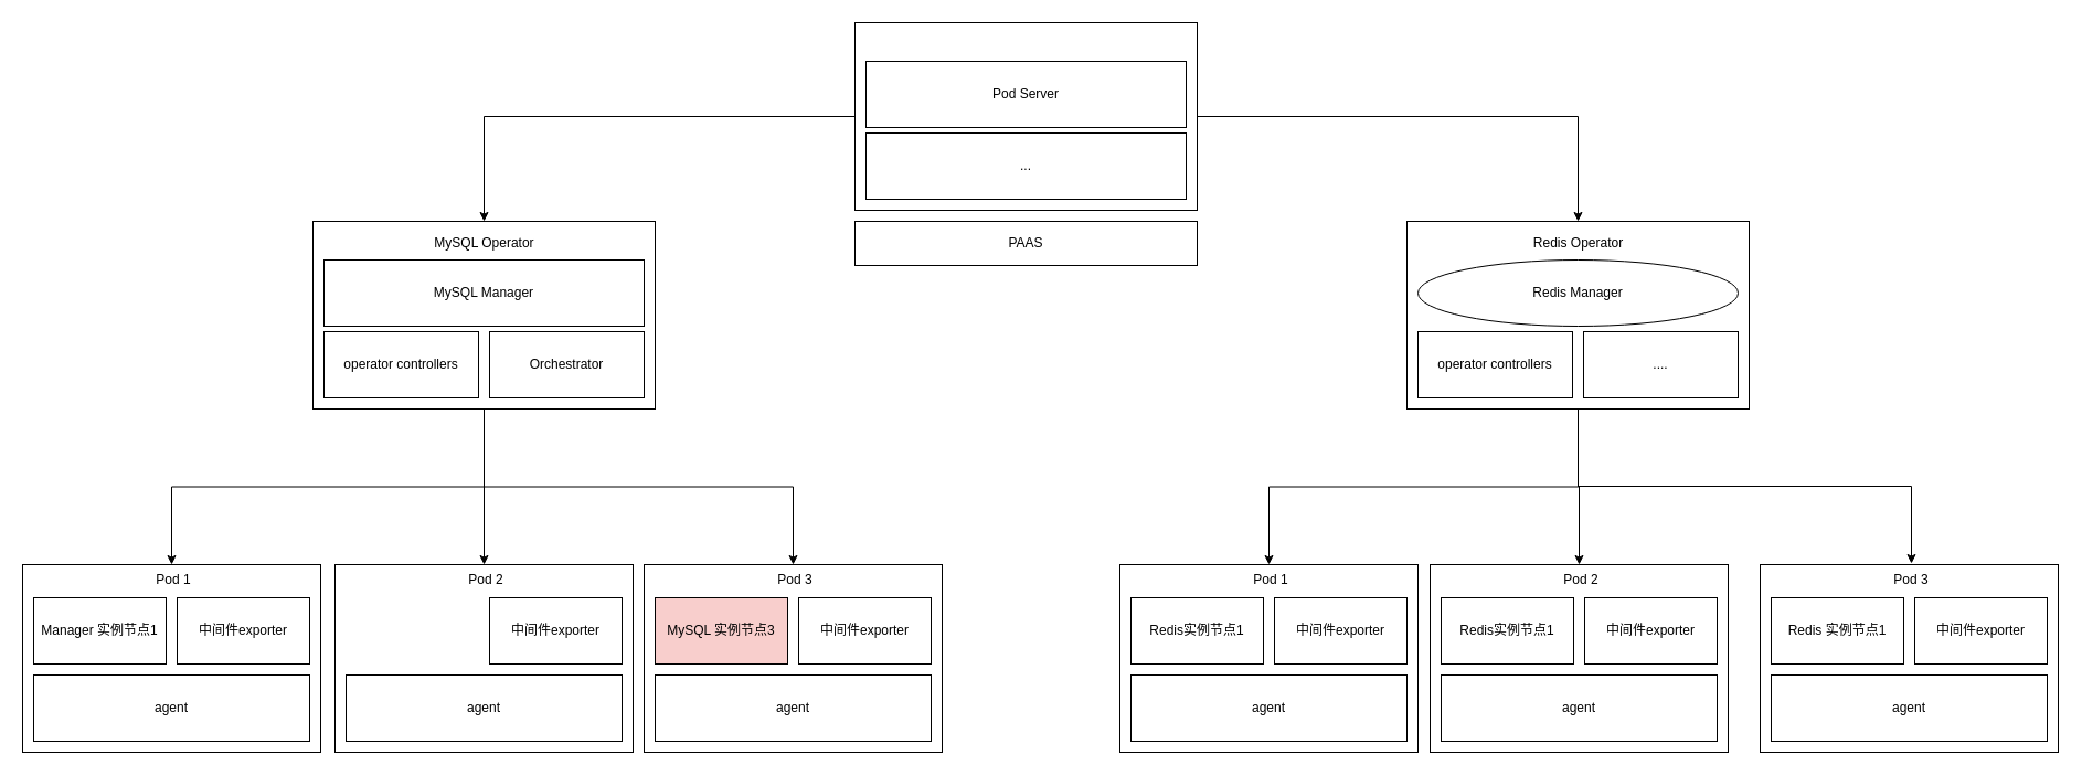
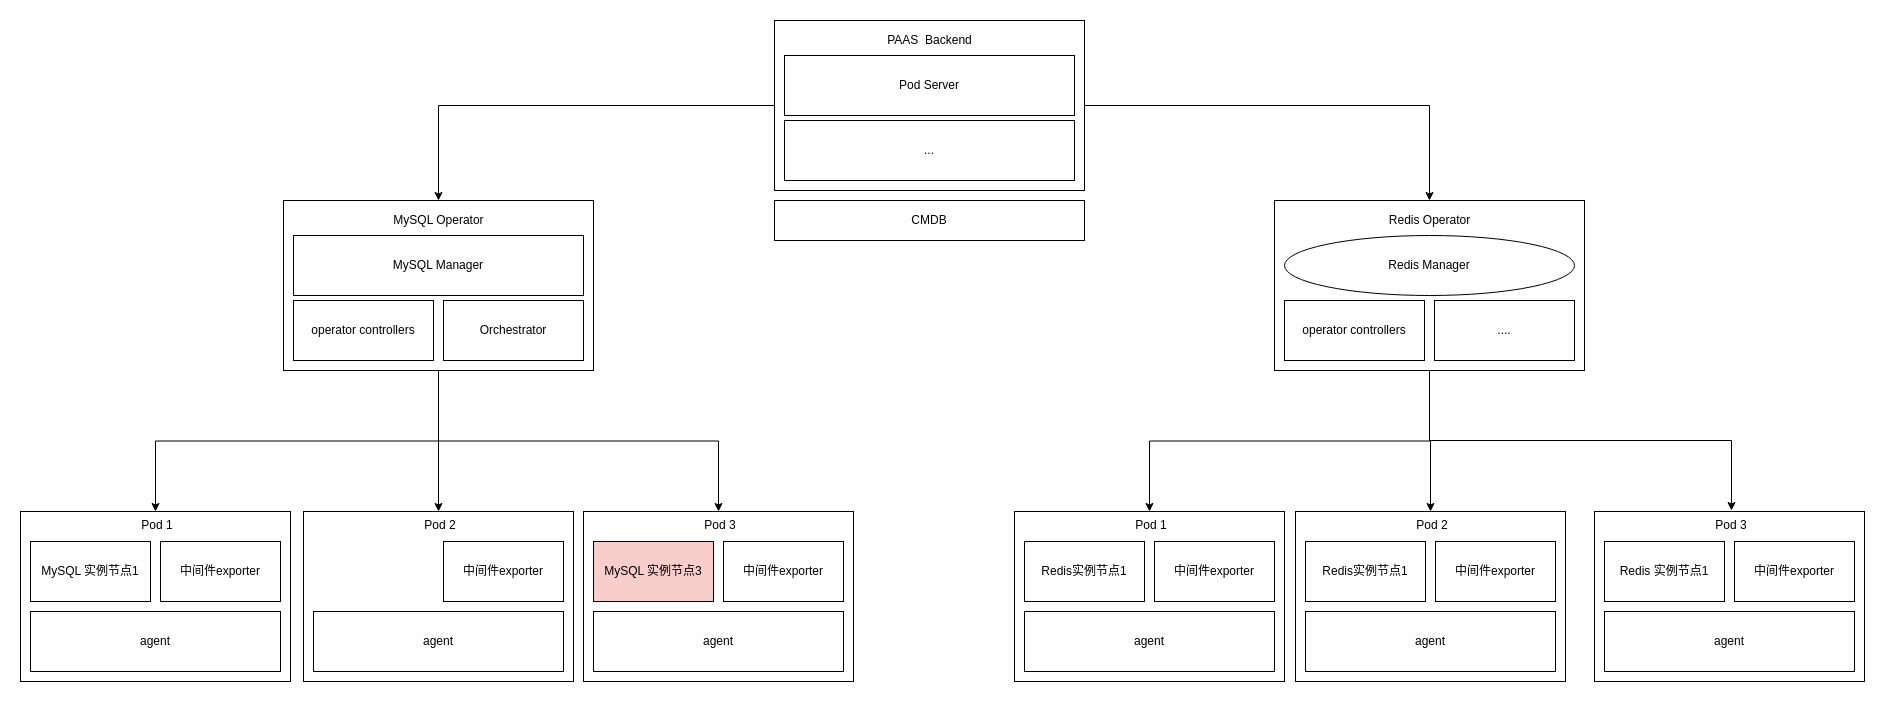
  <mxCell id="0" />
  <mxCell id="1" parent="0" />
  <mxCell id="2" value="" style="group" parent="1" vertex="1" connectable="0"><mxGeometry x="20" y="510" width="270" height="171" as="geometry" /></mxCell>
  <mxCell id="3" value="" style="rounded=0;whiteSpace=wrap;html=1;" parent="2" vertex="1"><mxGeometry y="1" width="270" height="170" as="geometry" /></mxCell>
- <mxCell id="4" value="Manager 实例节点1" style="rounded=0;whiteSpace=wrap;html=1;" parent="2" vertex="1"><mxGeometry x="10" y="31" width="120" height="60" as="geometry" /></mxCell>
+ <mxCell id="4" value="MySQL 实例节点1" style="rounded=0;whiteSpace=wrap;html=1;" parent="2" vertex="1"><mxGeometry x="10" y="31" width="120" height="60" as="geometry" /></mxCell>
  <mxCell id="5" value="Pod 1" style="text;html=1;strokeColor=none;fillColor=none;align=center;verticalAlign=middle;whiteSpace=wrap;rounded=0;" parent="2" vertex="1"><mxGeometry x="107" width="60" height="30" as="geometry" /></mxCell>
  <mxCell id="6" value="中间件exporter" style="rounded=0;whiteSpace=wrap;html=1;" parent="2" vertex="1"><mxGeometry x="140" y="31" width="120" height="60" as="geometry" /></mxCell>
  <mxCell id="7" value="agent" style="rounded=0;whiteSpace=wrap;html=1;" parent="2" vertex="1"><mxGeometry x="10" y="101" width="250" height="60" as="geometry" /></mxCell>
  <mxCell id="8" value="" style="group" parent="1" vertex="1" connectable="0"><mxGeometry x="303" y="510" width="270" height="171" as="geometry" /></mxCell>
  <mxCell id="9" value="" style="rounded=0;whiteSpace=wrap;html=1;" parent="8" vertex="1"><mxGeometry y="1" width="270" height="170" as="geometry" /></mxCell>
  <mxCell id="10" value="Pod 2" style="text;html=1;strokeColor=none;fillColor=none;align=center;verticalAlign=middle;whiteSpace=wrap;rounded=0;" parent="8" vertex="1"><mxGeometry x="107" width="60" height="30" as="geometry" /></mxCell>
  <mxCell id="11" value="中间件exporter" style="rounded=0;whiteSpace=wrap;html=1;" parent="8" vertex="1"><mxGeometry x="140" y="31" width="120" height="60" as="geometry" /></mxCell>
  <mxCell id="12" value="agent" style="rounded=0;whiteSpace=wrap;html=1;" parent="8" vertex="1"><mxGeometry x="10" y="101" width="250" height="60" as="geometry" /></mxCell>
  <mxCell id="13" value="" style="group" parent="1" vertex="1" connectable="0"><mxGeometry x="583" y="510" width="270" height="171" as="geometry" /></mxCell>
  <mxCell id="14" value="" style="rounded=0;whiteSpace=wrap;html=1;" parent="13" vertex="1"><mxGeometry y="1" width="270" height="170" as="geometry" /></mxCell>
  <mxCell id="15" value="MySQL 实例节点3" style="rounded=0;whiteSpace=wrap;html=1;fillColor=#f8cecc;" parent="13" vertex="1"><mxGeometry x="10" y="31" width="120" height="60" as="geometry" /></mxCell>
  <mxCell id="16" value="Pod 3" style="text;html=1;strokeColor=none;fillColor=none;align=center;verticalAlign=middle;whiteSpace=wrap;rounded=0;" parent="13" vertex="1"><mxGeometry x="107" width="60" height="30" as="geometry" /></mxCell>
  <mxCell id="17" value="中间件exporter" style="rounded=0;whiteSpace=wrap;html=1;" parent="13" vertex="1"><mxGeometry x="140" y="31" width="120" height="60" as="geometry" /></mxCell>
  <mxCell id="18" value="agent" style="rounded=0;whiteSpace=wrap;html=1;" parent="13" vertex="1"><mxGeometry x="10" y="101" width="250" height="60" as="geometry" /></mxCell>
  <mxCell id="19" value="" style="group" parent="1" vertex="1" connectable="0"><mxGeometry x="283" y="200" width="310" height="170" as="geometry" /></mxCell>
  <mxCell id="20" value="" style="rounded=0;whiteSpace=wrap;html=1;" parent="19" vertex="1"><mxGeometry width="310" height="170" as="geometry" /></mxCell>
  <mxCell id="21" value="operator controllers" style="rounded=0;whiteSpace=wrap;html=1;" parent="19" vertex="1"><mxGeometry x="10" y="100" width="140" height="60" as="geometry" /></mxCell>
  <mxCell id="22" value="Orchestrator" style="rounded=0;whiteSpace=wrap;html=1;" parent="19" vertex="1"><mxGeometry x="160" y="100" width="140" height="60" as="geometry" /></mxCell>
  <mxCell id="23" value="MySQL Manager" style="rounded=0;whiteSpace=wrap;html=1;" parent="19" vertex="1"><mxGeometry x="10" y="35" width="290" height="60" as="geometry" /></mxCell>
  <mxCell id="24" value="MySQL Operator" style="text;html=1;strokeColor=none;fillColor=none;align=center;verticalAlign=middle;whiteSpace=wrap;rounded=0;" parent="19" vertex="1"><mxGeometry x="72.5" y="5" width="165" height="30" as="geometry" /></mxCell>
  <mxCell id="25" value="" style="group" vertex="1" connectable="0" parent="1"><mxGeometry x="774" y="20" width="310" height="170" as="geometry" /></mxCell>
  <mxCell id="26" value="" style="rounded=0;whiteSpace=wrap;html=1;" vertex="1" parent="25"><mxGeometry width="310" height="170" as="geometry" /></mxCell>
  <mxCell id="27" value="..." style="rounded=0;whiteSpace=wrap;html=1;" vertex="1" parent="25"><mxGeometry x="10" y="100" width="290" height="60" as="geometry" /></mxCell>
  <mxCell id="28" value="Pod Server" style="rounded=0;whiteSpace=wrap;html=1;" vertex="1" parent="25"><mxGeometry x="10" y="35" width="290" height="60" as="geometry" /></mxCell>
+ <mxCell id="29" value="PAAS &amp;nbsp;Backend" style="text;html=1;strokeColor=none;fillColor=none;align=center;verticalAlign=middle;whiteSpace=wrap;rounded=0;" vertex="1" parent="25"><mxGeometry x="92.5" y="5" width="125" height="30" as="geometry" /></mxCell>
  <mxCell id="30" value="" style="group" vertex="1" connectable="0" parent="1"><mxGeometry x="1274" y="200" width="310" height="170" as="geometry" /></mxCell>
  <mxCell id="31" value="" style="rounded=0;whiteSpace=wrap;html=1;" vertex="1" parent="30"><mxGeometry width="310" height="170" as="geometry" /></mxCell>
  <mxCell id="32" value="operator controllers" style="rounded=0;whiteSpace=wrap;html=1;" vertex="1" parent="30"><mxGeometry x="10" y="100" width="140" height="60" as="geometry" /></mxCell>
  <mxCell id="33" value="...." style="rounded=0;whiteSpace=wrap;html=1;" vertex="1" parent="30"><mxGeometry x="160" y="100" width="140" height="60" as="geometry" /></mxCell>
  <mxCell id="34" value="Redis Manager" style="ellipse;whiteSpace=wrap;html=1;" vertex="1" parent="30"><mxGeometry x="10" y="35" width="290" height="60" as="geometry" /></mxCell>
  <mxCell id="35" value="Redis Operator" style="text;html=1;strokeColor=none;fillColor=none;align=center;verticalAlign=middle;whiteSpace=wrap;rounded=0;" vertex="1" parent="30"><mxGeometry x="97.5" y="5" width="115" height="30" as="geometry" /></mxCell>
  <mxCell id="36" value="" style="group" vertex="1" connectable="0" parent="1"><mxGeometry x="1014" y="510" width="270" height="171" as="geometry" /></mxCell>
  <mxCell id="37" value="" style="rounded=0;whiteSpace=wrap;html=1;" vertex="1" parent="36"><mxGeometry y="1" width="270" height="170" as="geometry" /></mxCell>
  <mxCell id="38" value="Redis实例节点1" style="rounded=0;whiteSpace=wrap;html=1;" vertex="1" parent="36"><mxGeometry x="10" y="31" width="120" height="60" as="geometry" /></mxCell>
  <mxCell id="39" value="Pod 1" style="text;html=1;strokeColor=none;fillColor=none;align=center;verticalAlign=middle;whiteSpace=wrap;rounded=0;" vertex="1" parent="36"><mxGeometry x="107" width="60" height="30" as="geometry" /></mxCell>
  <mxCell id="40" value="中间件exporter" style="rounded=0;whiteSpace=wrap;html=1;" vertex="1" parent="36"><mxGeometry x="140" y="31" width="120" height="60" as="geometry" /></mxCell>
  <mxCell id="41" value="agent" style="rounded=0;whiteSpace=wrap;html=1;" vertex="1" parent="36"><mxGeometry x="10" y="101" width="250" height="60" as="geometry" /></mxCell>
  <mxCell id="42" value="" style="group" vertex="1" connectable="0" parent="1"><mxGeometry x="1295" y="510" width="270" height="171" as="geometry" /></mxCell>
  <mxCell id="43" value="" style="rounded=0;whiteSpace=wrap;html=1;" vertex="1" parent="42"><mxGeometry y="1" width="270" height="170" as="geometry" /></mxCell>
  <mxCell id="44" value="Redis实例节点1" style="rounded=0;whiteSpace=wrap;html=1;" vertex="1" parent="42"><mxGeometry x="10" y="31" width="120" height="60" as="geometry" /></mxCell>
  <mxCell id="45" value="Pod 2" style="text;html=1;strokeColor=none;fillColor=none;align=center;verticalAlign=middle;whiteSpace=wrap;rounded=0;" vertex="1" parent="42"><mxGeometry x="107" width="60" height="30" as="geometry" /></mxCell>
  <mxCell id="46" value="中间件exporter" style="rounded=0;whiteSpace=wrap;html=1;" vertex="1" parent="42"><mxGeometry x="140" y="31" width="120" height="60" as="geometry" /></mxCell>
  <mxCell id="47" value="agent" style="rounded=0;whiteSpace=wrap;html=1;" vertex="1" parent="42"><mxGeometry x="10" y="101" width="250" height="60" as="geometry" /></mxCell>
  <mxCell id="48" value="" style="group" vertex="1" connectable="0" parent="1"><mxGeometry x="1594" y="510" width="270" height="171" as="geometry" /></mxCell>
  <mxCell id="49" value="" style="rounded=0;whiteSpace=wrap;html=1;" vertex="1" parent="48"><mxGeometry y="1" width="270" height="170" as="geometry" /></mxCell>
  <mxCell id="50" value="Redis 实例节点1" style="rounded=0;whiteSpace=wrap;html=1;" vertex="1" parent="48"><mxGeometry x="10" y="31" width="120" height="60" as="geometry" /></mxCell>
  <mxCell id="51" value="Pod 3" style="text;html=1;strokeColor=none;fillColor=none;align=center;verticalAlign=middle;whiteSpace=wrap;rounded=0;" vertex="1" parent="48"><mxGeometry x="107" width="60" height="30" as="geometry" /></mxCell>
  <mxCell id="52" value="中间件exporter" style="rounded=0;whiteSpace=wrap;html=1;" vertex="1" parent="48"><mxGeometry x="140" y="31" width="120" height="60" as="geometry" /></mxCell>
  <mxCell id="53" value="agent" style="rounded=0;whiteSpace=wrap;html=1;" vertex="1" parent="48"><mxGeometry x="10" y="101" width="250" height="60" as="geometry" /></mxCell>
- <mxCell id="54" value="PAAS" style="rounded=0;whiteSpace=wrap;html=1;" vertex="1" parent="1"><mxGeometry x="774" y="200" width="310" height="40" as="geometry" /></mxCell>
+ <mxCell id="54" value="CMDB" style="rounded=0;whiteSpace=wrap;html=1;" vertex="1" parent="1"><mxGeometry x="774" y="200" width="310" height="40" as="geometry" /></mxCell>
  <mxCell id="55" style="edgeStyle=orthogonalEdgeStyle;rounded=0;orthogonalLoop=1;jettySize=auto;html=1;entryX=0.5;entryY=0;entryDx=0;entryDy=0;" edge="1" parent="1" source="26" target="20"><mxGeometry relative="1" as="geometry" /></mxCell>
  <mxCell id="56" style="edgeStyle=orthogonalEdgeStyle;rounded=0;orthogonalLoop=1;jettySize=auto;html=1;exitX=1;exitY=0.5;exitDx=0;exitDy=0;" edge="1" parent="1" source="26" target="31"><mxGeometry relative="1" as="geometry" /></mxCell>
  <mxCell id="57" style="edgeStyle=orthogonalEdgeStyle;rounded=0;orthogonalLoop=1;jettySize=auto;html=1;" edge="1" parent="1" source="20" target="3"><mxGeometry relative="1" as="geometry" /></mxCell>
  <mxCell id="58" style="edgeStyle=orthogonalEdgeStyle;rounded=0;orthogonalLoop=1;jettySize=auto;html=1;exitX=0.5;exitY=1;exitDx=0;exitDy=0;" edge="1" parent="1" source="20" target="9"><mxGeometry relative="1" as="geometry" /></mxCell>
  <mxCell id="59" style="edgeStyle=orthogonalEdgeStyle;rounded=0;orthogonalLoop=1;jettySize=auto;html=1;exitX=0.5;exitY=1;exitDx=0;exitDy=0;" edge="1" parent="1" source="20" target="14"><mxGeometry relative="1" as="geometry" /></mxCell>
  <mxCell id="60" style="edgeStyle=orthogonalEdgeStyle;rounded=0;orthogonalLoop=1;jettySize=auto;html=1;exitX=0.5;exitY=1;exitDx=0;exitDy=0;" edge="1" parent="1" source="31" target="37"><mxGeometry relative="1" as="geometry" /></mxCell>
  <mxCell id="61" style="edgeStyle=orthogonalEdgeStyle;rounded=0;orthogonalLoop=1;jettySize=auto;html=1;exitX=0.5;exitY=1;exitDx=0;exitDy=0;" edge="1" parent="1" source="31" target="43"><mxGeometry relative="1" as="geometry" /></mxCell>
  <mxCell id="62" style="edgeStyle=orthogonalEdgeStyle;rounded=0;orthogonalLoop=1;jettySize=auto;html=1;entryX=0.5;entryY=0;entryDx=0;entryDy=0;" edge="1" parent="1" target="51"><mxGeometry relative="1" as="geometry"><mxPoint x="1429" y="370" as="sourcePoint" /><Array as="points"><mxPoint x="1429" y="440" /><mxPoint x="1731" y="440" /></Array></mxGeometry></mxCell>
